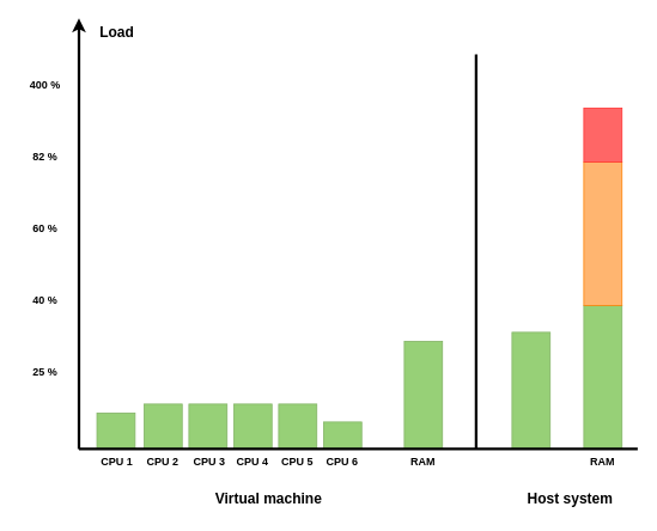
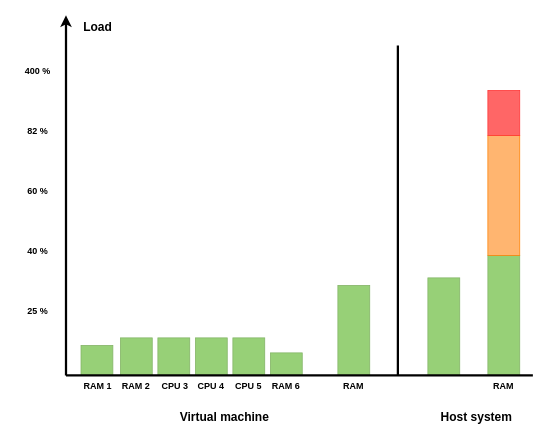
  <mxCell id="0" />
  <mxCell id="1" parent="0" />
  <mxCell id="2" value="" style="whiteSpace=wrap;fillColor=#97D077;gradientDirection=east;strokeColor=#82b366;html=1;" vertex="1" parent="1"><mxGeometry x="570" y="370" width="42.5" height="130" as="geometry" /></mxCell>
  <mxCell id="3" value="" style="whiteSpace=wrap;fillColor=#97D077;gradientDirection=east;strokeColor=#82b366;html=1;" vertex="1" parent="1"><mxGeometry x="650" y="340" width="42.5" height="160" as="geometry" /></mxCell>
  <mxCell id="4" value="" style="whiteSpace=wrap;fillColor=#97D077;gradientDirection=east;strokeColor=#82b366;html=1;" vertex="1" parent="1"><mxGeometry x="450" y="380" width="42.5" height="120" as="geometry" /></mxCell>
  <mxCell id="5" value="" style="whiteSpace=wrap;fillColor=#97D077;gradientDirection=east;strokeColor=#82b366;html=1;" vertex="1" parent="1"><mxGeometry x="160" y="450" width="42.5" height="50" as="geometry" /></mxCell>
  <mxCell id="6" value="" style="whiteSpace=wrap;fillColor=#97D077;gradientDirection=east;strokeColor=#82b366;html=1;" vertex="1" parent="1"><mxGeometry x="210" y="450" width="42.5" height="50" as="geometry" /></mxCell>
  <mxCell id="7" value="" style="whiteSpace=wrap;fillColor=#97D077;gradientDirection=east;strokeColor=#82b366;html=1;" vertex="1" parent="1"><mxGeometry x="260" y="450" width="42.5" height="50" as="geometry" /></mxCell>
  <mxCell id="8" value="" style="whiteSpace=wrap;fillColor=#97D077;gradientDirection=east;strokeColor=#82b366;html=1;" vertex="1" parent="1"><mxGeometry x="310" y="450" width="42.5" height="50" as="geometry" /></mxCell>
  <mxCell id="9" value="" style="whiteSpace=wrap;fillColor=#97D077;gradientDirection=east;strokeColor=#82b366;html=1;" vertex="1" parent="1"><mxGeometry x="360" y="470" width="42.5" height="30" as="geometry" /></mxCell>
  <mxCell id="10" value="" style="whiteSpace=wrap;fillColor=#97D077;gradientDirection=east;strokeColor=#82b366;html=1;" vertex="1" parent="1"><mxGeometry x="107.5" y="460" width="42.5" height="40" as="geometry" /></mxCell>
  <mxCell id="11" value="" style="edgeStyle=none;html=1;fontColor=#000000;strokeWidth=3;strokeColor=#000000;" edge="1" parent="1"><mxGeometry width="100" height="100" relative="1" as="geometry"><mxPoint x="87.5" y="500" as="sourcePoint" /><mxPoint x="87.5" y="20" as="targetPoint" /></mxGeometry></mxCell>
  <mxCell id="12" value="" style="edgeStyle=none;html=1;fontColor=#000000;strokeWidth=3;strokeColor=#000000;endArrow=none;endFill=0;" edge="1" parent="1"><mxGeometry width="100" height="100" relative="1" as="geometry"><mxPoint x="87.5" y="500" as="sourcePoint" /><mxPoint x="710" y="500" as="targetPoint" /></mxGeometry></mxCell>
  <mxCell id="13" value="25 %" style="text;html=1;strokeColor=none;fillColor=none;align=center;verticalAlign=middle;whiteSpace=wrap;rounded=0;fontStyle=1" vertex="1" parent="1"><mxGeometry x="20" y="400" width="60" height="30" as="geometry" /></mxCell>
  <mxCell id="14" value="40 %" style="text;html=1;strokeColor=none;fillColor=none;align=center;verticalAlign=middle;whiteSpace=wrap;rounded=0;fontStyle=1" vertex="1" parent="1"><mxGeometry x="20" y="320" width="60" height="30" as="geometry" /></mxCell>
  <mxCell id="15" value="60 %" style="text;html=1;strokeColor=none;fillColor=none;align=center;verticalAlign=middle;whiteSpace=wrap;rounded=0;fontStyle=1" vertex="1" parent="1"><mxGeometry x="20" y="240" width="60" height="30" as="geometry" /></mxCell>
  <mxCell id="16" value="82 %" style="text;html=1;strokeColor=none;fillColor=none;align=center;verticalAlign=middle;whiteSpace=wrap;rounded=0;fontStyle=1" vertex="1" parent="1"><mxGeometry x="20" y="160" width="60" height="30" as="geometry" /></mxCell>
  <mxCell id="17" value="400 %" style="text;html=1;strokeColor=none;fillColor=none;align=center;verticalAlign=middle;whiteSpace=wrap;rounded=0;fontStyle=1" vertex="1" parent="1"><mxGeometry x="20" y="80" width="60" height="30" as="geometry" /></mxCell>
- <mxCell id="18" value="CPU 1" style="text;html=1;strokeColor=none;fillColor=none;align=center;verticalAlign=middle;whiteSpace=wrap;rounded=0;fontStyle=1" vertex="1" parent="1"><mxGeometry x="100" y="500" width="60" height="30" as="geometry" /></mxCell>
- <mxCell id="19" value="CPU 2" style="text;html=1;strokeColor=none;fillColor=none;align=center;verticalAlign=middle;whiteSpace=wrap;rounded=0;fontStyle=1" vertex="1" parent="1"><mxGeometry x="151.25" y="500" width="60" height="30" as="geometry" /></mxCell>
+ <mxCell id="18" value="RAM 1" style="text;html=1;strokeColor=none;fillColor=none;align=center;verticalAlign=middle;whiteSpace=wrap;rounded=0;fontStyle=1" vertex="1" parent="1"><mxGeometry x="100" y="500" width="60" height="30" as="geometry" /></mxCell>
+ <mxCell id="19" value="RAM 2" style="text;html=1;strokeColor=none;fillColor=none;align=center;verticalAlign=middle;whiteSpace=wrap;rounded=0;fontStyle=1" vertex="1" parent="1"><mxGeometry x="151.25" y="500" width="60" height="30" as="geometry" /></mxCell>
  <mxCell id="20" value="CPU 3" style="text;html=1;strokeColor=none;fillColor=none;align=center;verticalAlign=middle;whiteSpace=wrap;rounded=0;fontStyle=1" vertex="1" parent="1"><mxGeometry x="202.5" y="500" width="60" height="30" as="geometry" /></mxCell>
  <mxCell id="21" value="CPU 4" style="text;html=1;strokeColor=none;fillColor=none;align=center;verticalAlign=middle;whiteSpace=wrap;rounded=0;fontStyle=1" vertex="1" parent="1"><mxGeometry x="251.25" y="500" width="60" height="30" as="geometry" /></mxCell>
  <mxCell id="22" value="CPU 5" style="text;html=1;strokeColor=none;fillColor=none;align=center;verticalAlign=middle;whiteSpace=wrap;rounded=0;fontStyle=1" vertex="1" parent="1"><mxGeometry x="301.25" y="500" width="60" height="30" as="geometry" /></mxCell>
- <mxCell id="23" value="CPU 6" style="text;html=1;strokeColor=none;fillColor=none;align=center;verticalAlign=middle;whiteSpace=wrap;rounded=0;fontStyle=1" vertex="1" parent="1"><mxGeometry x="351.25" y="500" width="60" height="30" as="geometry" /></mxCell>
+ <mxCell id="23" value="RAM 6" style="text;html=1;strokeColor=none;fillColor=none;align=center;verticalAlign=middle;whiteSpace=wrap;rounded=0;fontStyle=1" vertex="1" parent="1"><mxGeometry x="351.25" y="500" width="60" height="30" as="geometry" /></mxCell>
  <mxCell id="24" value="RAM" style="text;html=1;strokeColor=none;fillColor=none;align=center;verticalAlign=middle;whiteSpace=wrap;rounded=0;fontStyle=1" vertex="1" parent="1"><mxGeometry x="441.25" y="500" width="60" height="30" as="geometry" /></mxCell>
  <mxCell id="25" value="Virtual machine" style="text;html=1;strokeColor=none;fillColor=none;align=center;verticalAlign=middle;whiteSpace=wrap;rounded=0;fontStyle=1;fontSize=16;" vertex="1" parent="1"><mxGeometry x="236.88" y="540" width="124.37" height="30" as="geometry" /></mxCell>
  <mxCell id="26" value="" style="whiteSpace=wrap;fillColor=#FFB570;gradientDirection=east;strokeColor=#FF8000;html=1;" vertex="1" parent="1"><mxGeometry x="650" y="180" width="42.5" height="160" as="geometry" /></mxCell>
  <mxCell id="27" value="" style="whiteSpace=wrap;fillColor=#FF6666;gradientDirection=east;strokeColor=#FF3333;html=1;" vertex="1" parent="1"><mxGeometry x="650" y="120" width="42.5" height="60" as="geometry" /></mxCell>
  <mxCell id="28" value="" style="endArrow=none;html=1;rounded=0;fontSize=16;strokeWidth=3;" edge="1" parent="1"><mxGeometry width="50" height="50" relative="1" as="geometry"><mxPoint x="530" y="500" as="sourcePoint" /><mxPoint x="530" y="60" as="targetPoint" /></mxGeometry></mxCell>
  <mxCell id="29" value="Host system" style="text;html=1;strokeColor=none;fillColor=none;align=center;verticalAlign=middle;whiteSpace=wrap;rounded=0;fontStyle=1;fontSize=16;" vertex="1" parent="1"><mxGeometry x="573" y="540" width="124.37" height="30" as="geometry" /></mxCell>
  <mxCell id="30" value="RAM" style="text;html=1;strokeColor=none;fillColor=none;align=center;verticalAlign=middle;whiteSpace=wrap;rounded=0;fontStyle=1" vertex="1" parent="1"><mxGeometry x="641.25" y="500" width="60" height="30" as="geometry" /></mxCell>
  <mxCell id="31" value="Load" style="text;html=1;strokeColor=none;fillColor=none;align=center;verticalAlign=middle;whiteSpace=wrap;rounded=0;fontStyle=1;fontSize=16;" vertex="1" parent="1"><mxGeometry x="67.82" y="20" width="124.37" height="30" as="geometry" /></mxCell>
